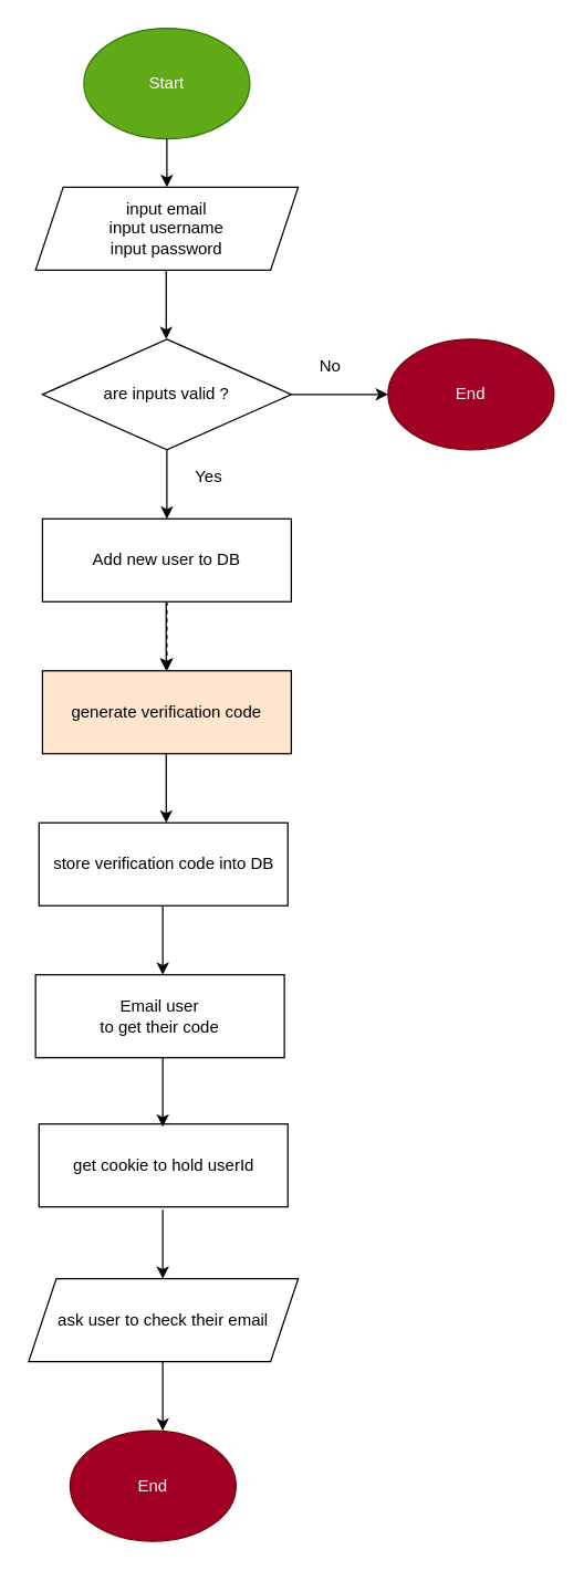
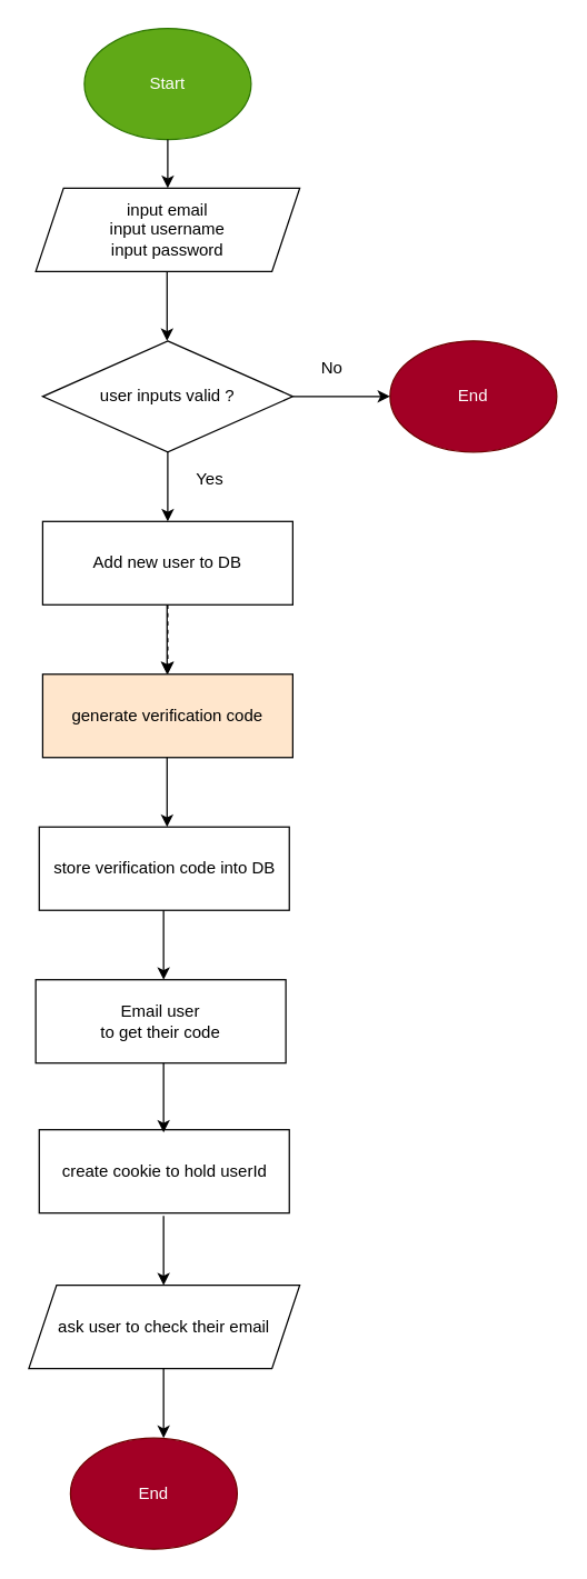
  <mxCell id="0" />
  <mxCell id="1" parent="0" />
  <mxCell id="2" value="Start" style="ellipse;whiteSpace=wrap;html=1;fillColor=#60a917;fontColor=#ffffff;strokeColor=#2D7600;" parent="1" vertex="1"><mxGeometry x="60" y="20" width="120" height="80" as="geometry" /></mxCell>
  <mxCell id="3" value="input email&lt;br&gt;input username&lt;br&gt;input password" style="shape=parallelogram;perimeter=parallelogramPerimeter;whiteSpace=wrap;html=1;fixedSize=1;" parent="1" vertex="1"><mxGeometry x="25" y="135" width="190" height="60" as="geometry" /></mxCell>
- <mxCell id="4" value="are inputs valid ?" style="rhombus;whiteSpace=wrap;html=1;" parent="1" vertex="1"><mxGeometry x="30" y="245" width="180" height="80" as="geometry" /></mxCell>
+ <mxCell id="4" value="user inputs valid ?" style="rhombus;whiteSpace=wrap;html=1;" parent="1" vertex="1"><mxGeometry x="30" y="245" width="180" height="80" as="geometry" /></mxCell>
  <mxCell id="5" value="End" style="ellipse;whiteSpace=wrap;html=1;fillColor=#a20025;fontColor=#ffffff;strokeColor=#6F0000;" parent="1" vertex="1"><mxGeometry x="280" y="245" width="120" height="80" as="geometry" /></mxCell>
  <mxCell id="6" value="" style="edgeStyle=none;html=1;dashed=1;" parent="1" source="7" target="8" edge="1"><mxGeometry relative="1" as="geometry" /></mxCell>
  <mxCell id="7" value="Add new user to DB" style="rounded=0;whiteSpace=wrap;html=1;" parent="1" vertex="1"><mxGeometry x="30" y="375" width="180" height="60" as="geometry" /></mxCell>
  <mxCell id="8" value="generate verification code" style="rounded=0;whiteSpace=wrap;html=1;fillColor=#ffe6cc;" parent="1" vertex="1"><mxGeometry x="30" y="485" width="180" height="60" as="geometry" /></mxCell>
  <mxCell id="9" value="End" style="ellipse;whiteSpace=wrap;html=1;fillColor=#a20025;fontColor=#ffffff;strokeColor=#6F0000;" parent="1" vertex="1"><mxGeometry x="50" y="1035" width="120" height="80" as="geometry" /></mxCell>
  <mxCell id="10" value="Email user &lt;br&gt;to get their code" style="rounded=0;whiteSpace=wrap;html=1;" parent="1" vertex="1"><mxGeometry x="25" y="705" width="180" height="60" as="geometry" /></mxCell>
  <mxCell id="11" value="ask user to check their email" style="shape=parallelogram;perimeter=parallelogramPerimeter;whiteSpace=wrap;html=1;fixedSize=1;" parent="1" vertex="1"><mxGeometry x="20" y="925" width="195" height="60" as="geometry" /></mxCell>
  <mxCell id="12" value="" style="endArrow=classic;html=1;exitX=0.5;exitY=1;exitDx=0;exitDy=0;" parent="1" source="2" edge="1"><mxGeometry width="50" height="50" relative="1" as="geometry"><mxPoint x="119.5" y="95" as="sourcePoint" /><mxPoint x="120" y="135" as="targetPoint" /></mxGeometry></mxCell>
  <mxCell id="13" value="" style="endArrow=classic;html=1;exitX=0.5;exitY=1;exitDx=0;exitDy=0;" parent="1" edge="1"><mxGeometry width="50" height="50" relative="1" as="geometry"><mxPoint x="119.5" y="195" as="sourcePoint" /><mxPoint x="119.5" y="245" as="targetPoint" /></mxGeometry></mxCell>
  <mxCell id="14" value="" style="endArrow=classic;html=1;exitX=0.5;exitY=1;exitDx=0;exitDy=0;" parent="1" edge="1"><mxGeometry width="50" height="50" relative="1" as="geometry"><mxPoint x="120" y="325" as="sourcePoint" /><mxPoint x="120" y="375" as="targetPoint" /></mxGeometry></mxCell>
  <mxCell id="15" value="" style="endArrow=classic;html=1;exitX=0.5;exitY=1;exitDx=0;exitDy=0;" parent="1" edge="1"><mxGeometry width="50" height="50" relative="1" as="geometry"><mxPoint x="119.5" y="435" as="sourcePoint" /><mxPoint x="119.5" y="485" as="targetPoint" /></mxGeometry></mxCell>
  <mxCell id="16" value="" style="endArrow=classic;html=1;exitX=0.5;exitY=1;exitDx=0;exitDy=0;" parent="1" edge="1"><mxGeometry width="50" height="50" relative="1" as="geometry"><mxPoint x="119.5" y="545" as="sourcePoint" /><mxPoint x="119.5" y="595" as="targetPoint" /></mxGeometry></mxCell>
  <mxCell id="17" value="" style="endArrow=classic;html=1;exitX=0.5;exitY=1;exitDx=0;exitDy=0;" parent="1" edge="1"><mxGeometry width="50" height="50" relative="1" as="geometry"><mxPoint x="117" y="875" as="sourcePoint" /><mxPoint x="117" y="925" as="targetPoint" /></mxGeometry></mxCell>
  <mxCell id="18" value="" style="endArrow=classic;html=1;exitX=0.5;exitY=1;exitDx=0;exitDy=0;" parent="1" edge="1"><mxGeometry width="50" height="50" relative="1" as="geometry"><mxPoint x="117" y="985" as="sourcePoint" /><mxPoint x="117" y="1035" as="targetPoint" /></mxGeometry></mxCell>
  <mxCell id="19" value="" style="endArrow=classic;html=1;exitX=1;exitY=0.5;exitDx=0;exitDy=0;entryX=0;entryY=0.5;entryDx=0;entryDy=0;" parent="1" source="4" target="5" edge="1"><mxGeometry width="50" height="50" relative="1" as="geometry"><mxPoint x="230" y="265" as="sourcePoint" /><mxPoint x="230" y="315" as="targetPoint" /></mxGeometry></mxCell>
  <mxCell id="20" value="Yes" style="text;html=1;resizable=0;autosize=1;align=center;verticalAlign=middle;points=[];fillColor=none;strokeColor=none;rounded=0;" parent="1" vertex="1"><mxGeometry x="130" y="335" width="40" height="20" as="geometry" /></mxCell>
  <mxCell id="21" value="No" style="text;html=1;resizable=0;autosize=1;align=center;verticalAlign=middle;points=[];fillColor=none;strokeColor=none;rounded=0;" parent="1" vertex="1"><mxGeometry x="222.5" y="255" width="30" height="20" as="geometry" /></mxCell>
- <mxCell id="22" value="get cookie to hold userId" style="rounded=0;whiteSpace=wrap;html=1;" parent="1" vertex="1"><mxGeometry x="27.5" y="813" width="180" height="60" as="geometry" /></mxCell>
+ <mxCell id="22" value="create cookie to hold userId" style="rounded=0;whiteSpace=wrap;html=1;" parent="1" vertex="1"><mxGeometry x="27.5" y="813" width="180" height="60" as="geometry" /></mxCell>
  <mxCell id="23" value="" style="endArrow=classic;html=1;exitX=0.5;exitY=1;exitDx=0;exitDy=0;" parent="1" edge="1"><mxGeometry width="50" height="50" relative="1" as="geometry"><mxPoint x="117" y="765" as="sourcePoint" /><mxPoint x="117" y="815" as="targetPoint" /></mxGeometry></mxCell>
  <mxCell id="24" value="store verification code into DB" style="rounded=0;whiteSpace=wrap;html=1;" vertex="1" parent="1"><mxGeometry x="27.5" y="595" width="180" height="60" as="geometry" /></mxCell>
  <mxCell id="25" value="" style="endArrow=classic;html=1;exitX=0.5;exitY=1;exitDx=0;exitDy=0;" edge="1" parent="1"><mxGeometry width="50" height="50" relative="1" as="geometry"><mxPoint x="117" y="655" as="sourcePoint" /><mxPoint x="117" y="705" as="targetPoint" /></mxGeometry></mxCell>
